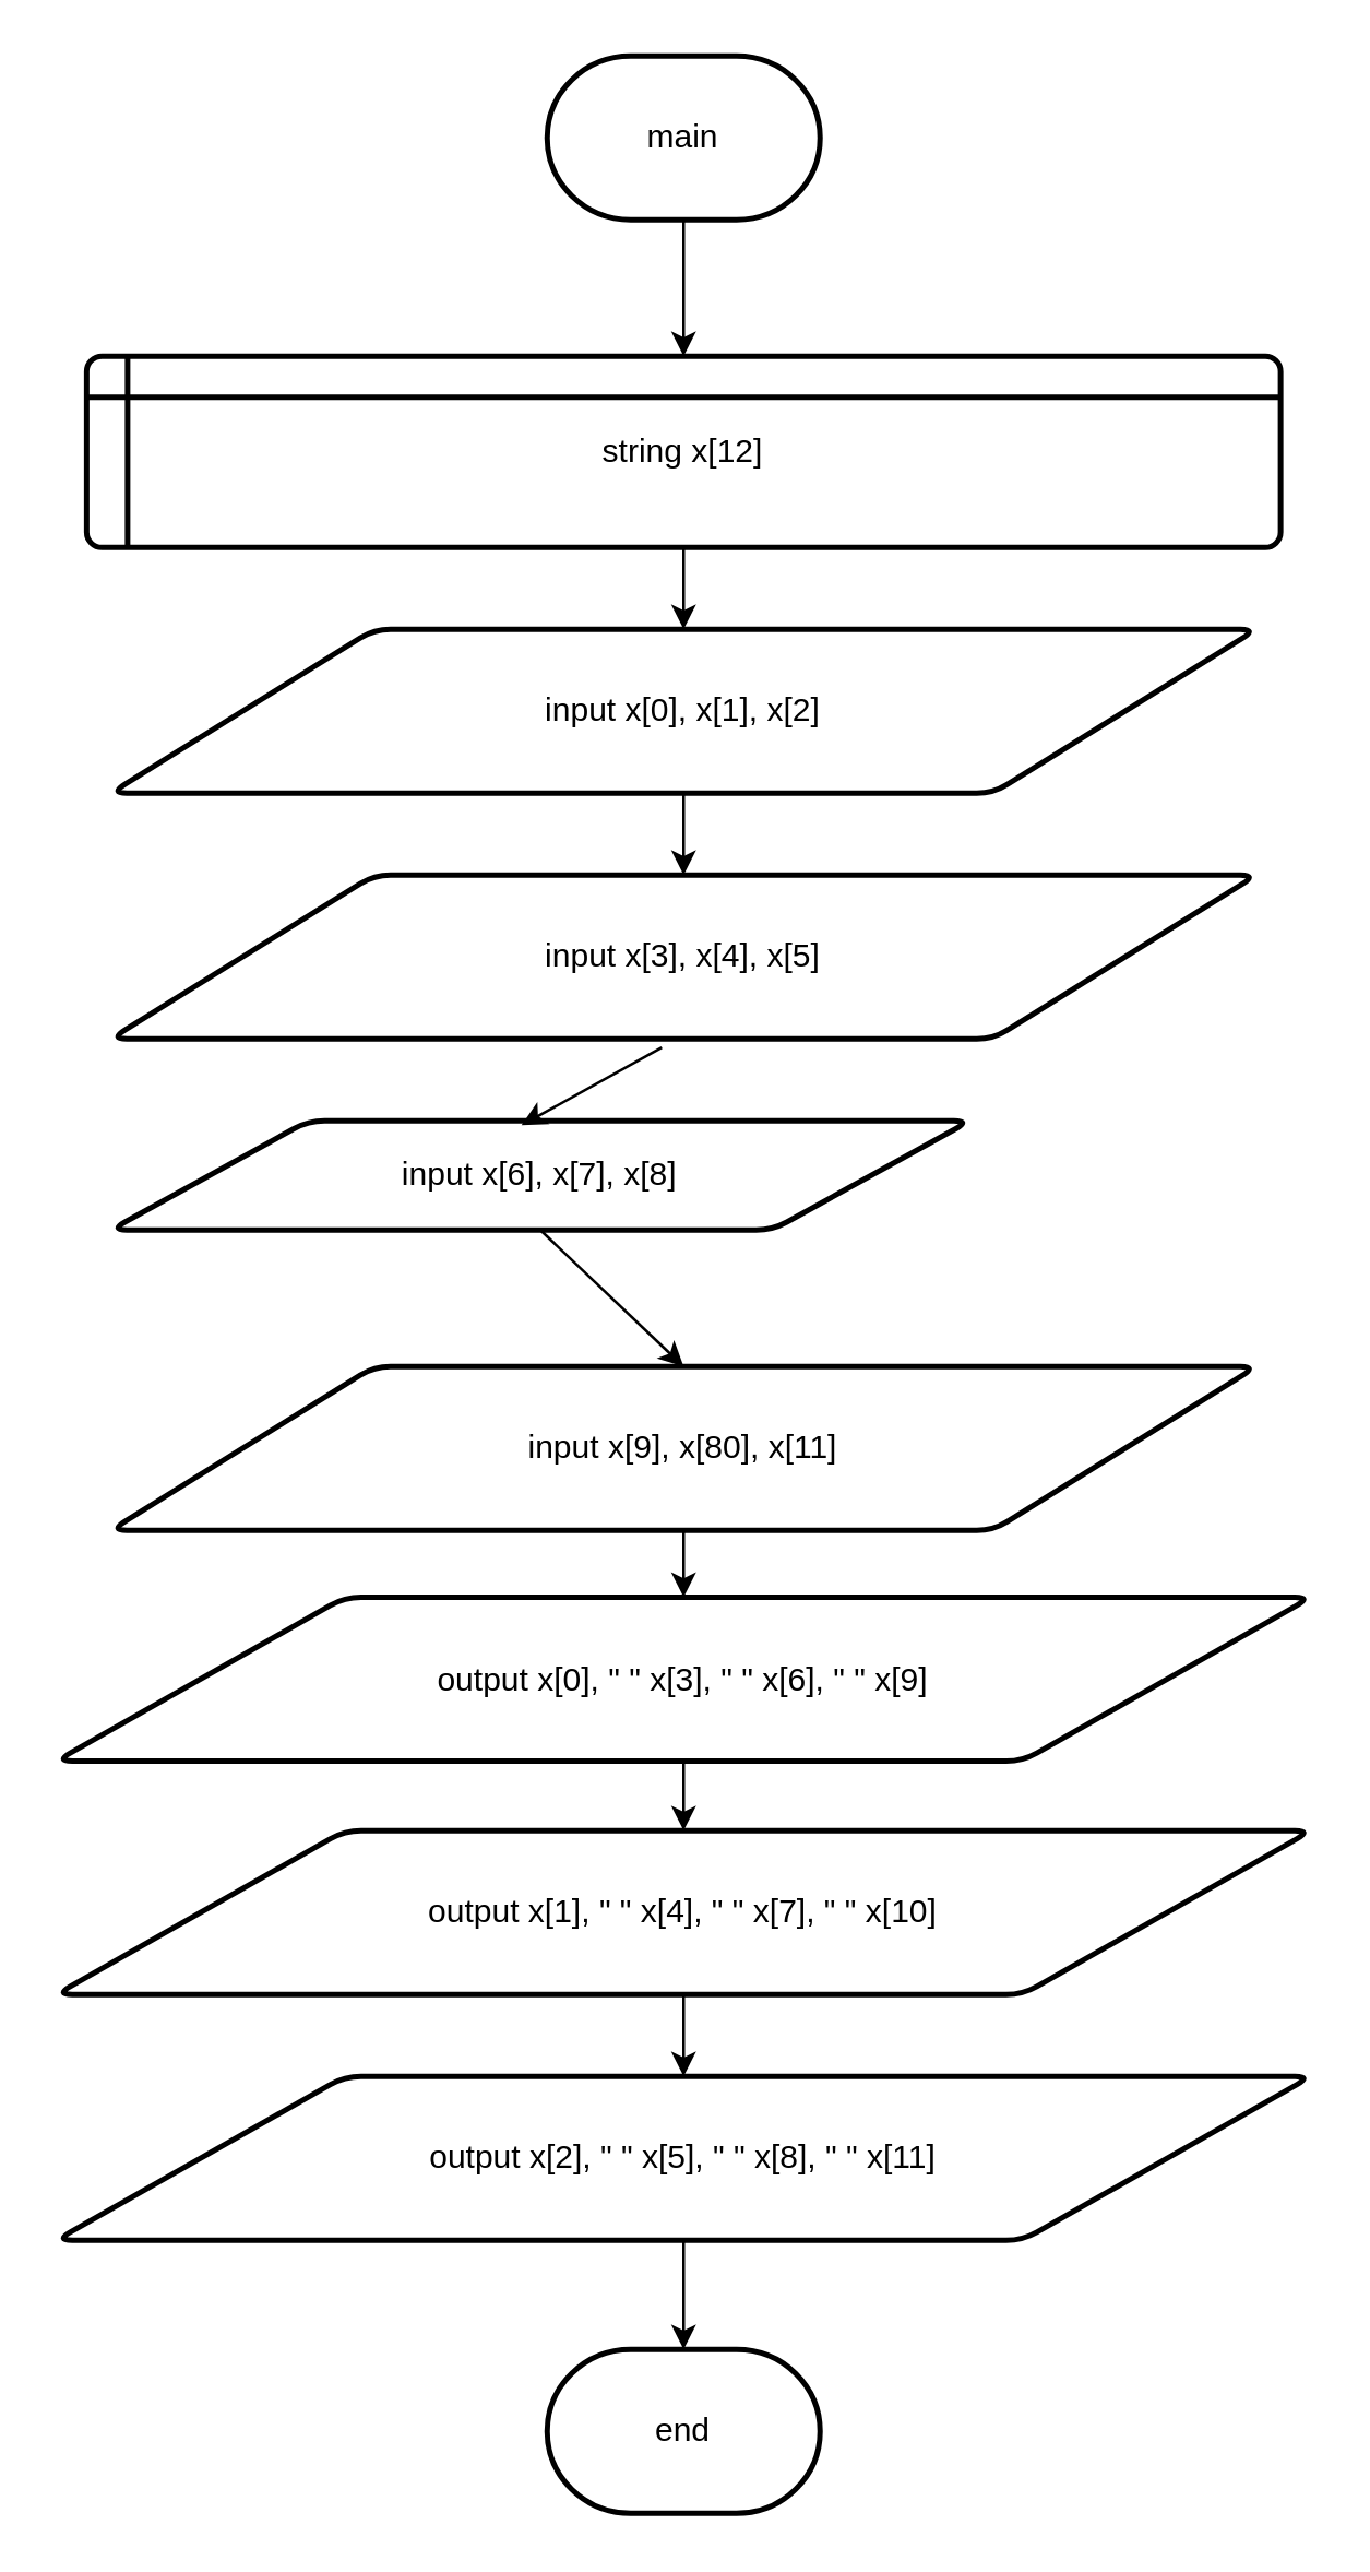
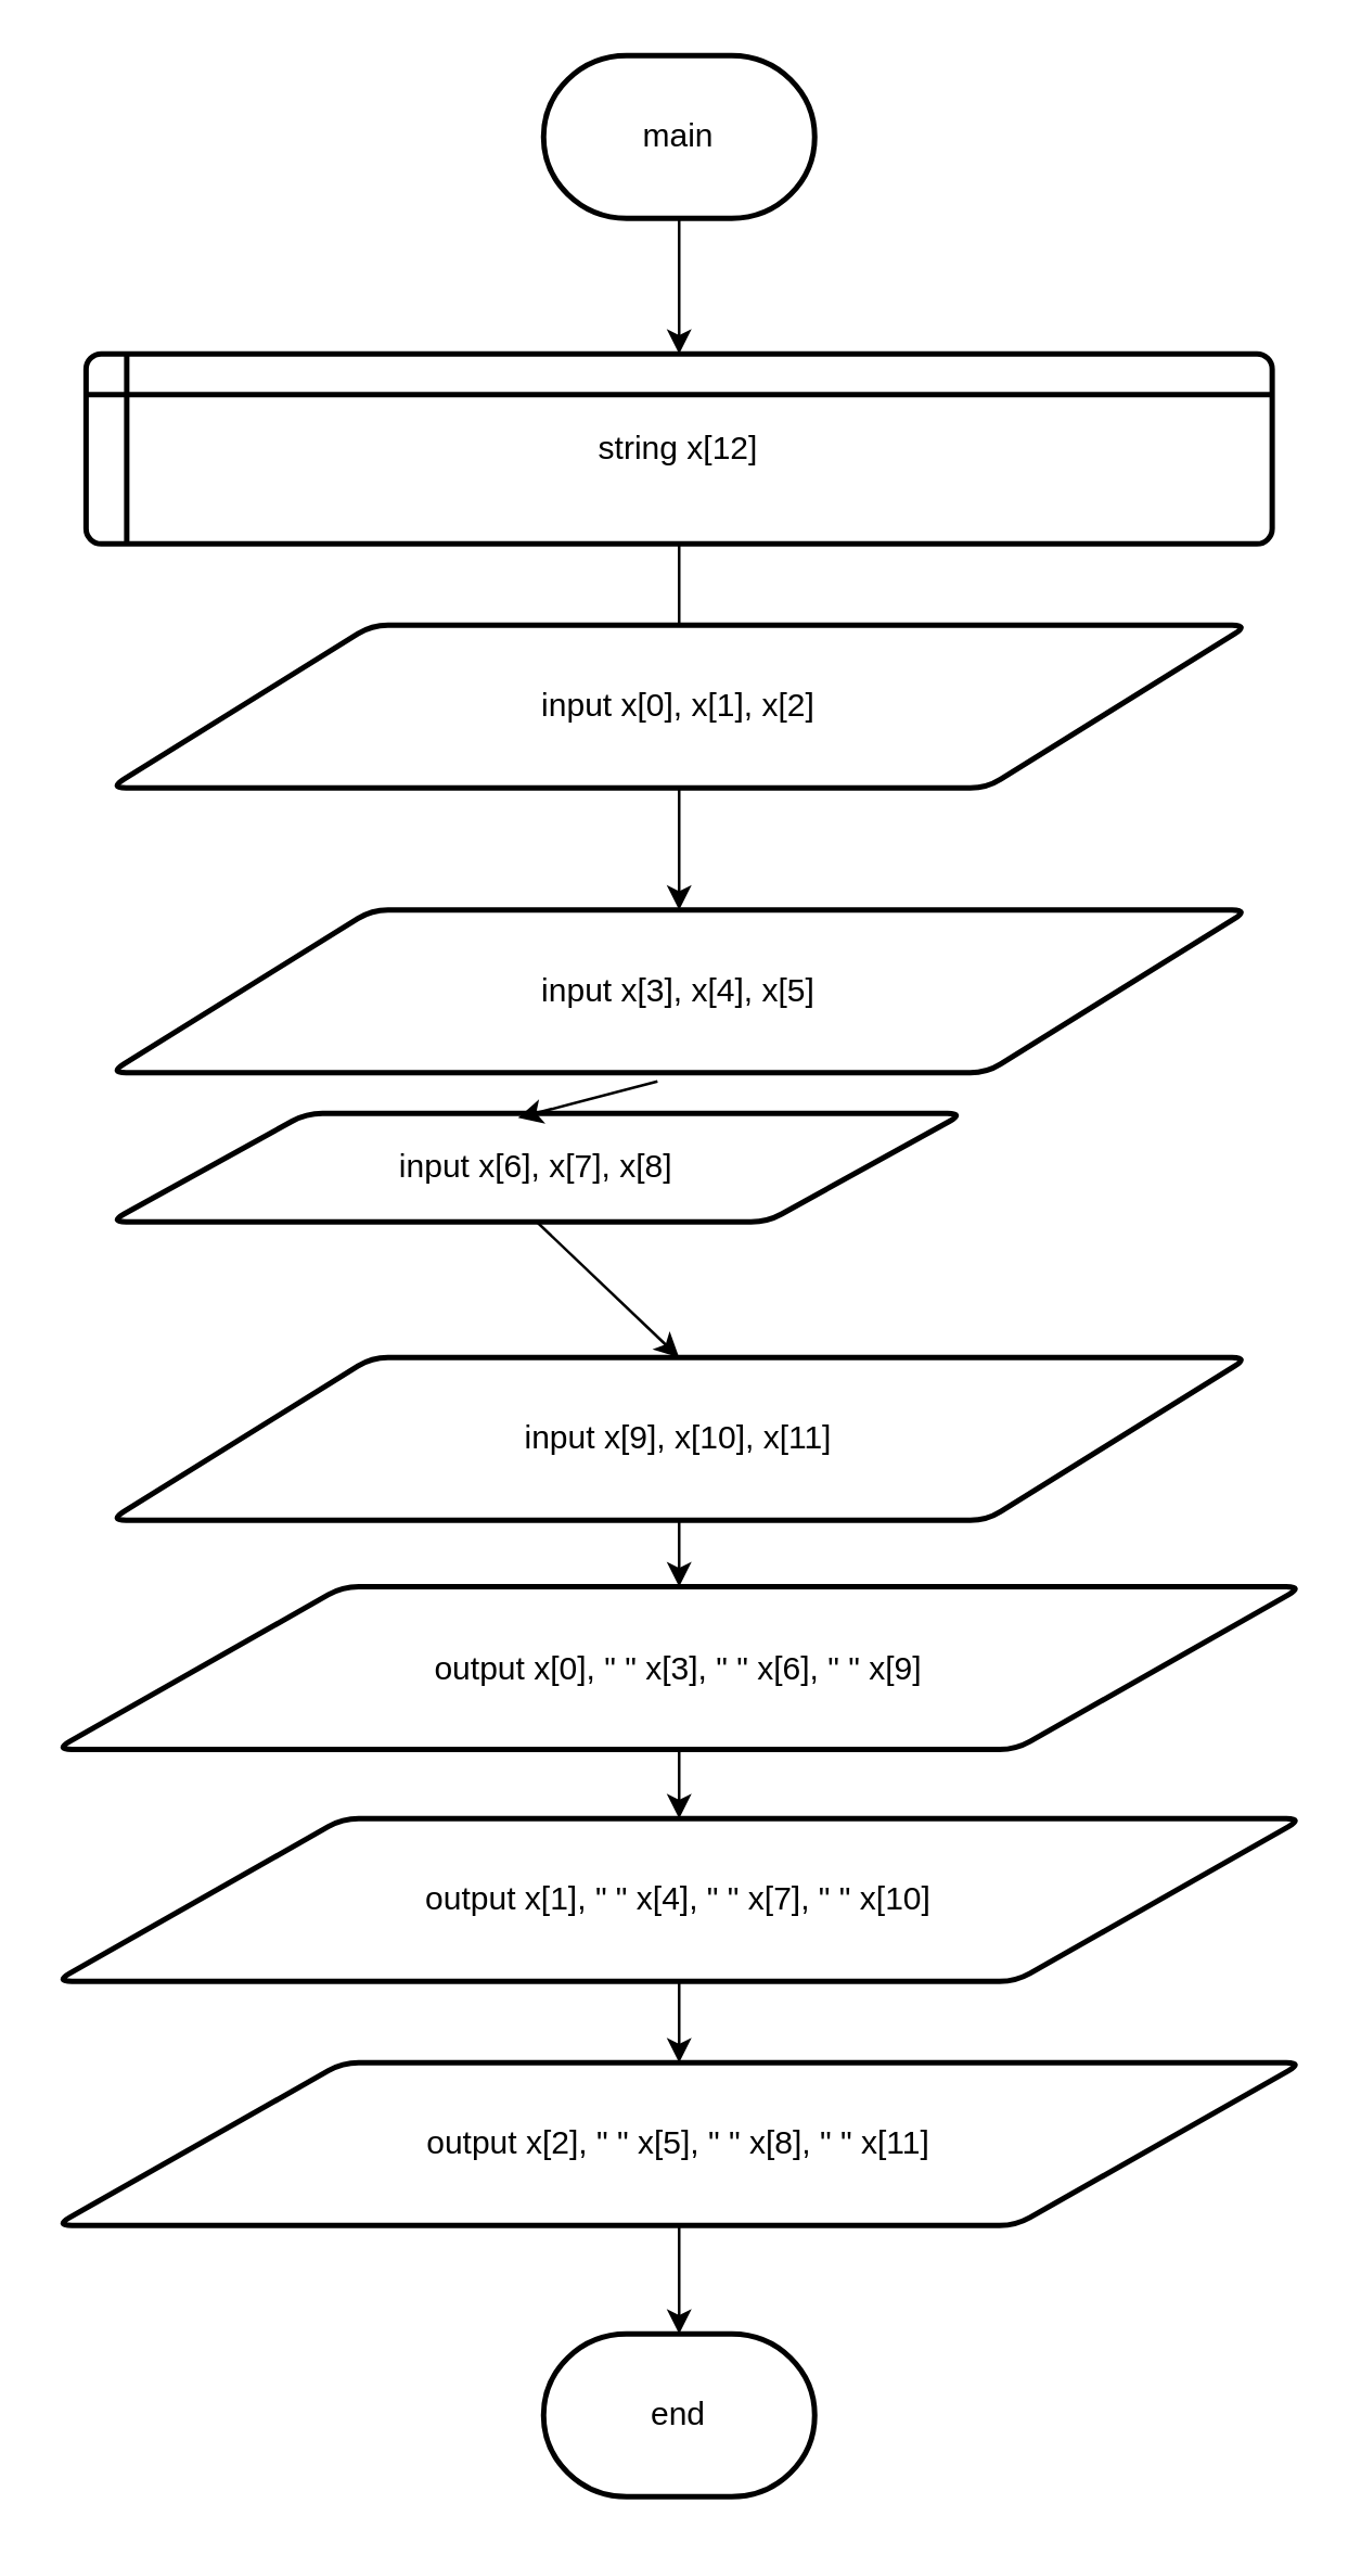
  <mxCell id="0" />
  <mxCell id="1" parent="0" />
  <mxCell id="2" value="main" style="strokeWidth=2;html=1;shape=mxgraph.flowchart.terminator;whiteSpace=wrap;" parent="1" vertex="1"><mxGeometry x="200" y="20" width="100" height="60" as="geometry" /></mxCell>
  <mxCell id="3" value="" style="endArrow=classic;html=1;rounded=0;exitX=0.5;exitY=1;exitDx=0;exitDy=0;exitPerimeter=0;" parent="1" source="2" target="4" edge="1"><mxGeometry width="50" height="50" relative="1" as="geometry"><mxPoint x="230" y="250" as="sourcePoint" /><mxPoint x="250" y="130" as="targetPoint" /></mxGeometry></mxCell>
  <mxCell id="4" value="string x[12]" style="shape=internalStorage;whiteSpace=wrap;html=1;dx=15;dy=15;rounded=1;arcSize=8;strokeWidth=2;" parent="1" vertex="1"><mxGeometry x="31.25" y="130" width="437.5" height="70" as="geometry" /></mxCell>
  <mxCell id="5" value="input x[0], x[1], x[2]" style="shape=parallelogram;html=1;strokeWidth=2;perimeter=parallelogramPerimeter;whiteSpace=wrap;rounded=1;arcSize=12;size=0.23;" parent="1" vertex="1"><mxGeometry x="40" y="230" width="420" height="60" as="geometry" /></mxCell>
- <mxCell id="6" value="input x[3], x[4], x[5]" style="shape=parallelogram;html=1;strokeWidth=2;perimeter=parallelogramPerimeter;whiteSpace=wrap;rounded=1;arcSize=12;size=0.23;" parent="1" vertex="1"><mxGeometry x="40" y="320" width="420" height="60" as="geometry" /></mxCell>
+ <mxCell id="6" value="input x[3], x[4], x[5]" style="shape=parallelogram;html=1;strokeWidth=2;perimeter=parallelogramPerimeter;whiteSpace=wrap;rounded=1;arcSize=12;size=0.23;" parent="1" vertex="1"><mxGeometry x="40" y="335" width="420" height="60" as="geometry" /></mxCell>
  <mxCell id="7" value="input x[6], x[7], x[8]" style="shape=parallelogram;html=1;strokeWidth=2;perimeter=parallelogramPerimeter;whiteSpace=wrap;rounded=1;arcSize=12;size=0.23;" parent="1" vertex="1"><mxGeometry x="40" y="410" width="315" height="40" as="geometry" /></mxCell>
- <mxCell id="8" value="input x[9], x[80], x[11]" style="shape=parallelogram;html=1;strokeWidth=2;perimeter=parallelogramPerimeter;whiteSpace=wrap;rounded=1;arcSize=12;size=0.23;" parent="1" vertex="1"><mxGeometry x="40" y="500" width="420" height="60" as="geometry" /></mxCell>
+ <mxCell id="8" value="input x[9], x[10], x[11]" style="shape=parallelogram;html=1;strokeWidth=2;perimeter=parallelogramPerimeter;whiteSpace=wrap;rounded=1;arcSize=12;size=0.23;" parent="1" vertex="1"><mxGeometry x="40" y="500" width="420" height="60" as="geometry" /></mxCell>
  <mxCell id="9" value="output x[0], &quot; &quot; x[3], &quot; &quot; x[6], &quot; &quot; x[9]" style="shape=parallelogram;html=1;strokeWidth=2;perimeter=parallelogramPerimeter;whiteSpace=wrap;rounded=1;arcSize=12;size=0.23;" parent="1" vertex="1"><mxGeometry x="20" y="584.5" width="460" height="60" as="geometry" /></mxCell>
  <mxCell id="10" value="end" style="strokeWidth=2;html=1;shape=mxgraph.flowchart.terminator;whiteSpace=wrap;" parent="1" vertex="1"><mxGeometry x="200" y="860" width="100" height="60" as="geometry" /></mxCell>
- <mxCell id="11" value="" style="endArrow=classic;html=1;rounded=0;exitX=0.5;exitY=1;exitDx=0;exitDy=0;entryX=0.5;entryY=0;entryDx=0;entryDy=0;" parent="1" source="4" target="5" edge="1"><mxGeometry width="50" height="50" relative="1" as="geometry"><mxPoint x="220" y="270" as="sourcePoint" /><mxPoint x="270" y="220" as="targetPoint" /></mxGeometry></mxCell>
+ <mxCell id="11" value="" style="endArrow=none;html=1;rounded=0;exitX=0.5;exitY=1;exitDx=0;exitDy=0;entryX=0.5;entryY=0;entryDx=0;entryDy=0;" parent="1" source="4" target="5" edge="1"><mxGeometry width="50" height="50" relative="1" as="geometry"><mxPoint x="220" y="270" as="sourcePoint" /><mxPoint x="270" y="220" as="targetPoint" /></mxGeometry></mxCell>
  <mxCell id="12" value="" style="endArrow=classic;html=1;rounded=0;exitX=0.5;exitY=1;exitDx=0;exitDy=0;entryX=0.5;entryY=0;entryDx=0;entryDy=0;" parent="1" source="5" target="6" edge="1"><mxGeometry width="50" height="50" relative="1" as="geometry"><mxPoint x="220" y="270" as="sourcePoint" /><mxPoint x="270" y="220" as="targetPoint" /></mxGeometry></mxCell>
  <mxCell id="13" value="" style="endArrow=classic;html=1;rounded=0;exitX=0.481;exitY=1.053;exitDx=0;exitDy=0;exitPerimeter=0;entryX=0.478;entryY=0.041;entryDx=0;entryDy=0;entryPerimeter=0;" parent="1" source="6" target="7" edge="1"><mxGeometry width="50" height="50" relative="1" as="geometry"><mxPoint x="240" y="400" as="sourcePoint" /><mxPoint x="270" y="460" as="targetPoint" /></mxGeometry></mxCell>
  <mxCell id="14" value="" style="endArrow=classic;html=1;rounded=0;exitX=0.5;exitY=1;exitDx=0;exitDy=0;entryX=0.5;entryY=0;entryDx=0;entryDy=0;" parent="1" source="7" target="8" edge="1"><mxGeometry width="50" height="50" relative="1" as="geometry"><mxPoint x="220" y="510" as="sourcePoint" /><mxPoint x="270" y="460" as="targetPoint" /></mxGeometry></mxCell>
  <mxCell id="15" value="" style="endArrow=classic;html=1;rounded=0;exitX=0.5;exitY=1;exitDx=0;exitDy=0;entryX=0.5;entryY=0;entryDx=0;entryDy=0;" parent="1" source="8" target="9" edge="1"><mxGeometry width="50" height="50" relative="1" as="geometry"><mxPoint x="220" y="510" as="sourcePoint" /><mxPoint x="270" y="460" as="targetPoint" /></mxGeometry></mxCell>
  <mxCell id="16" value="" style="endArrow=classic;html=1;rounded=0;exitX=0.5;exitY=1;exitDx=0;exitDy=0;" parent="1" source="9" edge="1"><mxGeometry width="50" height="50" relative="1" as="geometry"><mxPoint x="220" y="800" as="sourcePoint" /><mxPoint x="250" y="670" as="targetPoint" /></mxGeometry></mxCell>
  <mxCell id="17" value="" style="endArrow=classic;html=1;rounded=0;exitX=0.5;exitY=1;exitDx=0;exitDy=0;entryX=0.5;entryY=0;entryDx=0;entryDy=0;" parent="1" edge="1"><mxGeometry width="50" height="50" relative="1" as="geometry"><mxPoint x="250" y="730" as="sourcePoint" /><mxPoint x="250" y="760" as="targetPoint" /></mxGeometry></mxCell>
  <mxCell id="18" value="output x[1], &quot; &quot; x[4], &quot; &quot; x[7], &quot; &quot; x[10]" style="shape=parallelogram;html=1;strokeWidth=2;perimeter=parallelogramPerimeter;whiteSpace=wrap;rounded=1;arcSize=12;size=0.23;" vertex="1" parent="1"><mxGeometry x="20" y="670" width="460" height="60" as="geometry" /></mxCell>
  <mxCell id="19" value="" style="edgeStyle=orthogonalEdgeStyle;rounded=0;orthogonalLoop=1;jettySize=auto;html=1;" edge="1" parent="1" source="20" target="10"><mxGeometry relative="1" as="geometry" /></mxCell>
  <mxCell id="20" value="output x[2], &quot; &quot; x[5], &quot; &quot; x[8], &quot; &quot; x[11]" style="shape=parallelogram;html=1;strokeWidth=2;perimeter=parallelogramPerimeter;whiteSpace=wrap;rounded=1;arcSize=12;size=0.23;" vertex="1" parent="1"><mxGeometry x="20" y="760" width="460" height="60" as="geometry" /></mxCell>
